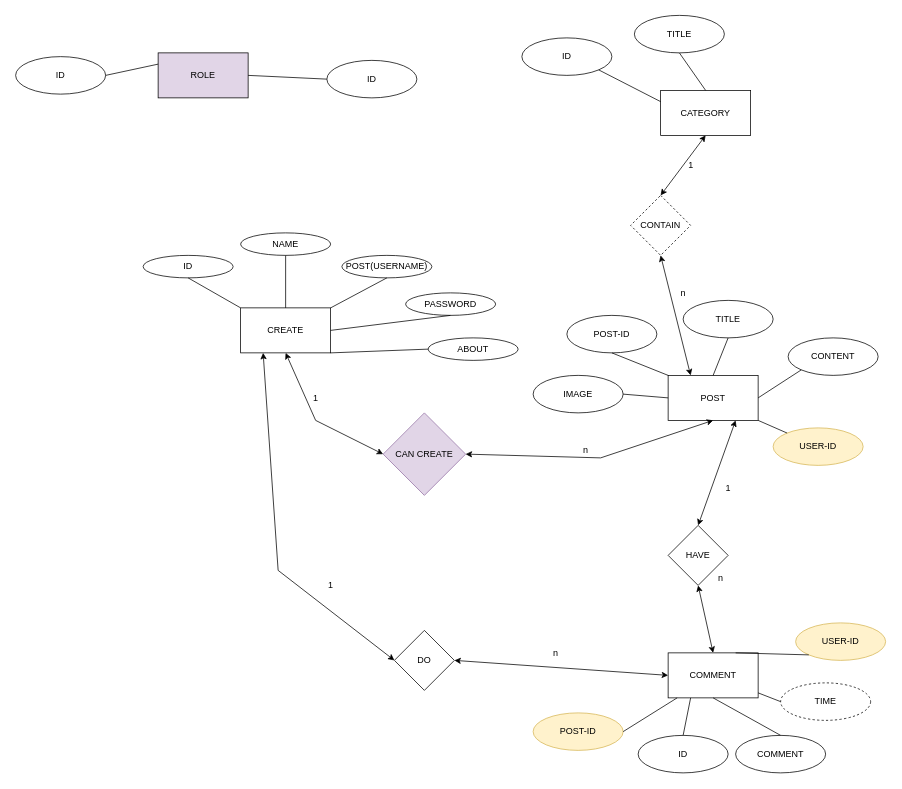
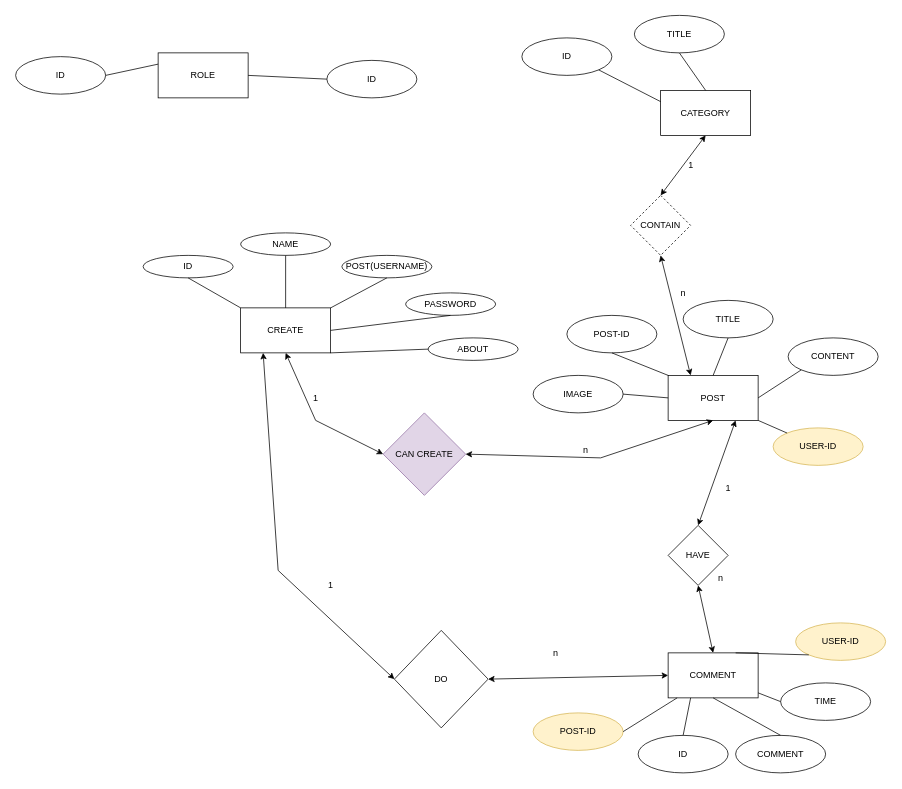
  <mxCell id="0" />
  <mxCell id="1" parent="0" />
  <mxCell id="2" value="CREATE" style="rounded=0;whiteSpace=wrap;html=1;" vertex="1" parent="1"><mxGeometry x="320" y="410" width="120" height="60" as="geometry" /></mxCell>
  <mxCell id="3" value="ID" style="ellipse;whiteSpace=wrap;html=1;" vertex="1" parent="1"><mxGeometry x="190" y="340" width="120" height="30" as="geometry" /></mxCell>
  <mxCell id="4" value="" style="endArrow=none;html=1;rounded=0;entryX=0.5;entryY=1;entryDx=0;entryDy=0;exitX=0;exitY=0;exitDx=0;exitDy=0;" edge="1" parent="1" source="2" target="3"><mxGeometry width="50" height="50" relative="1" as="geometry"><mxPoint x="550" y="450" as="sourcePoint" /><mxPoint x="600" y="400" as="targetPoint" /></mxGeometry></mxCell>
  <mxCell id="5" value="NAME" style="ellipse;whiteSpace=wrap;html=1;" vertex="1" parent="1"><mxGeometry x="320" y="310" width="120" height="30" as="geometry" /></mxCell>
  <mxCell id="6" value="" style="endArrow=none;html=1;rounded=0;exitX=0.5;exitY=0;exitDx=0;exitDy=0;entryX=0.5;entryY=1;entryDx=0;entryDy=0;" edge="1" target="5" parent="1" source="2"><mxGeometry width="50" height="50" relative="1" as="geometry"><mxPoint x="380" y="490" as="sourcePoint" /><mxPoint x="270" y="480" as="targetPoint" /></mxGeometry></mxCell>
  <mxCell id="7" value="POST(USERNAME)" style="ellipse;whiteSpace=wrap;html=1;" vertex="1" parent="1"><mxGeometry x="455" y="340" width="120" height="30" as="geometry" /></mxCell>
  <mxCell id="8" value="PASSWORD" style="ellipse;whiteSpace=wrap;html=1;" vertex="1" parent="1"><mxGeometry x="540" y="390" width="120" height="30" as="geometry" /></mxCell>
  <mxCell id="9" value="" style="endArrow=none;html=1;rounded=0;exitX=1;exitY=0;exitDx=0;exitDy=0;entryX=0.5;entryY=1;entryDx=0;entryDy=0;" edge="1" parent="1" source="2" target="7"><mxGeometry width="50" height="50" relative="1" as="geometry"><mxPoint x="630" y="540" as="sourcePoint" /><mxPoint x="600" y="460" as="targetPoint" /></mxGeometry></mxCell>
  <mxCell id="10" value="" style="endArrow=none;html=1;rounded=0;exitX=1;exitY=0.5;exitDx=0;exitDy=0;entryX=0.5;entryY=1;entryDx=0;entryDy=0;" edge="1" parent="1" source="2" target="8"><mxGeometry width="50" height="50" relative="1" as="geometry"><mxPoint x="430" y="440" as="sourcePoint" /><mxPoint x="400" y="360" as="targetPoint" /></mxGeometry></mxCell>
  <mxCell id="11" value="ABOUT" style="ellipse;whiteSpace=wrap;html=1;" vertex="1" parent="1"><mxGeometry x="570" y="450" width="120" height="30" as="geometry" /></mxCell>
  <mxCell id="12" value="" style="endArrow=none;html=1;rounded=0;exitX=1;exitY=1;exitDx=0;exitDy=0;entryX=0;entryY=0.5;entryDx=0;entryDy=0;" edge="1" parent="1" source="2" target="11"><mxGeometry width="50" height="50" relative="1" as="geometry"><mxPoint x="480" y="430" as="sourcePoint" /><mxPoint x="525" y="380" as="targetPoint" /></mxGeometry></mxCell>
  <mxCell id="13" value="POST" style="rounded=0;whiteSpace=wrap;html=1;" vertex="1" parent="1"><mxGeometry x="890" y="500" width="120" height="60" as="geometry" /></mxCell>
  <mxCell id="14" value="IMAGE" style="ellipse;whiteSpace=wrap;html=1;" vertex="1" parent="1"><mxGeometry x="710" y="500" width="120" height="50" as="geometry" /></mxCell>
  <mxCell id="15" value="CONTENT" style="ellipse;whiteSpace=wrap;html=1;" vertex="1" parent="1"><mxGeometry x="1050" y="450" width="120" height="50" as="geometry" /></mxCell>
  <mxCell id="16" value="POST-ID" style="ellipse;whiteSpace=wrap;html=1;" vertex="1" parent="1"><mxGeometry x="755" y="420" width="120" height="50" as="geometry" /></mxCell>
  <mxCell id="17" value="TITLE" style="ellipse;whiteSpace=wrap;html=1;" vertex="1" parent="1"><mxGeometry x="910" y="400" width="120" height="50" as="geometry" /></mxCell>
  <mxCell id="18" value="USER-ID" style="ellipse;whiteSpace=wrap;html=1;fillColor=#fff2cc;strokeColor=#d6b656;" vertex="1" parent="1"><mxGeometry x="1030" y="570" width="120" height="50" as="geometry" /></mxCell>
  <mxCell id="19" value="" style="endArrow=none;html=1;rounded=0;exitX=0.5;exitY=0;exitDx=0;exitDy=0;entryX=0.5;entryY=1;entryDx=0;entryDy=0;" edge="1" parent="1" source="13" target="17"><mxGeometry width="50" height="50" relative="1" as="geometry"><mxPoint x="660" y="370" as="sourcePoint" /><mxPoint x="760" y="355" as="targetPoint" /></mxGeometry></mxCell>
  <mxCell id="20" value="" style="endArrow=none;html=1;rounded=0;exitX=0;exitY=0.5;exitDx=0;exitDy=0;entryX=1;entryY=0.5;entryDx=0;entryDy=0;" edge="1" parent="1" source="13" target="14"><mxGeometry width="50" height="50" relative="1" as="geometry"><mxPoint x="670" y="380" as="sourcePoint" /><mxPoint x="770" y="365" as="targetPoint" /></mxGeometry></mxCell>
  <mxCell id="21" value="" style="endArrow=none;html=1;rounded=0;exitX=0;exitY=0;exitDx=0;exitDy=0;entryX=0.5;entryY=1;entryDx=0;entryDy=0;" edge="1" parent="1" source="13" target="16"><mxGeometry width="50" height="50" relative="1" as="geometry"><mxPoint x="680" y="390" as="sourcePoint" /><mxPoint x="780" y="375" as="targetPoint" /></mxGeometry></mxCell>
  <mxCell id="22" value="" style="endArrow=none;html=1;rounded=0;exitX=1;exitY=0.5;exitDx=0;exitDy=0;entryX=0;entryY=1;entryDx=0;entryDy=0;" edge="1" parent="1" source="13" target="15"><mxGeometry width="50" height="50" relative="1" as="geometry"><mxPoint x="690" y="400" as="sourcePoint" /><mxPoint x="790" y="385" as="targetPoint" /></mxGeometry></mxCell>
  <mxCell id="23" value="" style="endArrow=none;html=1;rounded=0;entryX=1;entryY=1;entryDx=0;entryDy=0;" edge="1" parent="1" source="18" target="13"><mxGeometry width="50" height="50" relative="1" as="geometry"><mxPoint x="660" y="370" as="sourcePoint" /><mxPoint x="760" y="355" as="targetPoint" /></mxGeometry></mxCell>
  <mxCell id="24" value="CAN CREATE" style="rhombus;whiteSpace=wrap;html=1;fillColor=#e1d5e7;strokeColor=#9673a6;" vertex="1" parent="1"><mxGeometry x="510" y="550" width="110" height="110" as="geometry" /></mxCell>
  <mxCell id="25" value="" style="endArrow=classic;startArrow=classic;html=1;rounded=0;entryX=0.5;entryY=1;entryDx=0;entryDy=0;exitX=0;exitY=0.5;exitDx=0;exitDy=0;" edge="1" parent="1" source="24" target="2"><mxGeometry width="50" height="50" relative="1" as="geometry"><mxPoint x="660" y="540" as="sourcePoint" /><mxPoint x="710" y="490" as="targetPoint" /><Array as="points"><mxPoint x="420" y="560" /></Array></mxGeometry></mxCell>
  <mxCell id="26" value="" style="endArrow=classic;startArrow=classic;html=1;rounded=0;entryX=1;entryY=0.5;entryDx=0;entryDy=0;exitX=0.5;exitY=1;exitDx=0;exitDy=0;" edge="1" parent="1" source="13" target="24"><mxGeometry width="50" height="50" relative="1" as="geometry"><mxPoint x="520" y="615" as="sourcePoint" /><mxPoint x="390" y="480" as="targetPoint" /><Array as="points"><mxPoint x="800" y="610" /></Array></mxGeometry></mxCell>
  <mxCell id="27" value="1" style="text;html=1;align=center;verticalAlign=middle;resizable=0;points=[];autosize=1;strokeColor=none;fillColor=none;" vertex="1" parent="1"><mxGeometry x="405" y="515" width="30" height="30" as="geometry" /></mxCell>
  <mxCell id="28" value="n" style="text;html=1;align=center;verticalAlign=middle;resizable=0;points=[];autosize=1;strokeColor=none;fillColor=none;" vertex="1" parent="1"><mxGeometry x="765" y="585" width="30" height="30" as="geometry" /></mxCell>
  <mxCell id="29" value="COMMENT" style="rounded=0;whiteSpace=wrap;html=1;" vertex="1" parent="1"><mxGeometry x="890" y="870" width="120" height="60" as="geometry" /></mxCell>
- <mxCell id="30" value="TIME" style="ellipse;whiteSpace=wrap;html=1;dashed=1;" vertex="1" parent="1"><mxGeometry x="1040" y="910" width="120" height="50" as="geometry" /></mxCell>
+ <mxCell id="30" value="TIME" style="ellipse;whiteSpace=wrap;html=1;" vertex="1" parent="1"><mxGeometry x="1040" y="910" width="120" height="50" as="geometry" /></mxCell>
  <mxCell id="31" value="COMMENT" style="ellipse;whiteSpace=wrap;html=1;" vertex="1" parent="1"><mxGeometry x="980" y="980" width="120" height="50" as="geometry" /></mxCell>
  <mxCell id="32" value="USER-ID" style="ellipse;whiteSpace=wrap;html=1;fillColor=#fff2cc;strokeColor=#d6b656;" vertex="1" parent="1"><mxGeometry x="1060" y="830" width="120" height="50" as="geometry" /></mxCell>
  <mxCell id="33" value="ID" style="ellipse;whiteSpace=wrap;html=1;" vertex="1" parent="1"><mxGeometry x="850" y="980" width="120" height="50" as="geometry" /></mxCell>
  <mxCell id="34" value="POST-ID" style="ellipse;whiteSpace=wrap;html=1;fillColor=#fff2cc;strokeColor=#d6b656;" vertex="1" parent="1"><mxGeometry x="710" y="950" width="120" height="50" as="geometry" /></mxCell>
  <mxCell id="35" value="" style="endArrow=none;html=1;rounded=0;entryX=0.5;entryY=1;entryDx=0;entryDy=0;exitX=0.5;exitY=0;exitDx=0;exitDy=0;" edge="1" parent="1" source="31" target="29"><mxGeometry width="50" height="50" relative="1" as="geometry"><mxPoint x="820" y="790" as="sourcePoint" /><mxPoint x="870" y="740" as="targetPoint" /></mxGeometry></mxCell>
  <mxCell id="36" value="" style="endArrow=none;html=1;rounded=0;entryX=0.25;entryY=1;entryDx=0;entryDy=0;exitX=0.5;exitY=0;exitDx=0;exitDy=0;" edge="1" parent="1" source="33" target="29"><mxGeometry width="50" height="50" relative="1" as="geometry"><mxPoint x="830" y="800" as="sourcePoint" /><mxPoint x="880" y="750" as="targetPoint" /></mxGeometry></mxCell>
  <mxCell id="37" value="" style="endArrow=none;html=1;rounded=0;entryX=0;entryY=0.5;entryDx=0;entryDy=0;" edge="1" parent="1" source="29" target="30"><mxGeometry width="50" height="50" relative="1" as="geometry"><mxPoint x="840" y="810" as="sourcePoint" /><mxPoint x="890" y="760" as="targetPoint" /></mxGeometry></mxCell>
  <mxCell id="38" value="" style="endArrow=none;html=1;rounded=0;entryX=0;entryY=1;entryDx=0;entryDy=0;exitX=0.75;exitY=0;exitDx=0;exitDy=0;" edge="1" parent="1" source="29" target="32"><mxGeometry width="50" height="50" relative="1" as="geometry"><mxPoint x="850" y="820" as="sourcePoint" /><mxPoint x="900" y="770" as="targetPoint" /></mxGeometry></mxCell>
  <mxCell id="39" value="" style="endArrow=none;html=1;rounded=0;entryX=1;entryY=0.5;entryDx=0;entryDy=0;" edge="1" parent="1" source="29" target="34"><mxGeometry width="50" height="50" relative="1" as="geometry"><mxPoint x="860" y="830" as="sourcePoint" /><mxPoint x="910" y="780" as="targetPoint" /></mxGeometry></mxCell>
- <mxCell id="40" value="DO" style="rhombus;whiteSpace=wrap;html=1;" vertex="1" parent="1"><mxGeometry x="525" y="840" width="80" height="80" as="geometry" /></mxCell>
+ <mxCell id="40" value="DO" style="rhombus;whiteSpace=wrap;html=1;" vertex="1" parent="1"><mxGeometry x="525" y="840" width="125" height="130" as="geometry" /></mxCell>
  <mxCell id="41" value="" style="endArrow=classic;startArrow=classic;html=1;rounded=0;entryX=0.25;entryY=1;entryDx=0;entryDy=0;exitX=0;exitY=0.5;exitDx=0;exitDy=0;" edge="1" parent="1" source="40" target="2"><mxGeometry width="50" height="50" relative="1" as="geometry"><mxPoint x="390" y="860" as="sourcePoint" /><mxPoint x="440" y="810" as="targetPoint" /><Array as="points"><mxPoint x="370" y="760" /></Array></mxGeometry></mxCell>
  <mxCell id="42" value="" style="endArrow=classic;startArrow=classic;html=1;rounded=0;entryX=1;entryY=0.5;entryDx=0;entryDy=0;exitX=0;exitY=0.5;exitDx=0;exitDy=0;" edge="1" parent="1" source="29" target="40"><mxGeometry width="50" height="50" relative="1" as="geometry"><mxPoint x="400" y="870" as="sourcePoint" /><mxPoint x="450" y="820" as="targetPoint" /></mxGeometry></mxCell>
  <mxCell id="43" value="1" style="text;html=1;align=center;verticalAlign=middle;resizable=0;points=[];autosize=1;strokeColor=none;fillColor=none;" vertex="1" parent="1"><mxGeometry x="425" y="765" width="30" height="30" as="geometry" /></mxCell>
  <mxCell id="44" value="n" style="text;html=1;align=center;verticalAlign=middle;resizable=0;points=[];autosize=1;strokeColor=none;fillColor=none;" vertex="1" parent="1"><mxGeometry x="725" y="855" width="30" height="30" as="geometry" /></mxCell>
  <mxCell id="45" value="HAVE" style="rhombus;whiteSpace=wrap;html=1;" vertex="1" parent="1"><mxGeometry x="890" y="700" width="80" height="80" as="geometry" /></mxCell>
  <mxCell id="46" value="" style="endArrow=classic;startArrow=classic;html=1;rounded=0;entryX=0.75;entryY=1;entryDx=0;entryDy=0;exitX=0.5;exitY=0;exitDx=0;exitDy=0;" edge="1" parent="1" source="45" target="13"><mxGeometry width="50" height="50" relative="1" as="geometry"><mxPoint x="960" y="690" as="sourcePoint" /><mxPoint x="1000" y="610" as="targetPoint" /></mxGeometry></mxCell>
  <mxCell id="47" value="" style="endArrow=classic;startArrow=classic;html=1;rounded=0;entryX=0.5;entryY=1;entryDx=0;entryDy=0;exitX=0.5;exitY=0;exitDx=0;exitDy=0;" edge="1" parent="1" source="29" target="45"><mxGeometry width="50" height="50" relative="1" as="geometry"><mxPoint x="960" y="850" as="sourcePoint" /><mxPoint x="1010" y="800" as="targetPoint" /></mxGeometry></mxCell>
  <mxCell id="48" value="1" style="text;html=1;align=center;verticalAlign=middle;resizable=0;points=[];autosize=1;strokeColor=none;fillColor=none;" vertex="1" parent="1"><mxGeometry x="955" y="635" width="30" height="30" as="geometry" /></mxCell>
  <mxCell id="49" value="n" style="text;html=1;align=center;verticalAlign=middle;resizable=0;points=[];autosize=1;strokeColor=none;fillColor=none;" vertex="1" parent="1"><mxGeometry x="945" y="755" width="30" height="30" as="geometry" /></mxCell>
  <mxCell id="50" value="CATEGORY" style="rounded=0;whiteSpace=wrap;html=1;" vertex="1" parent="1"><mxGeometry x="880" y="120" width="120" height="60" as="geometry" /></mxCell>
  <mxCell id="51" value="ID" style="ellipse;whiteSpace=wrap;html=1;" vertex="1" parent="1"><mxGeometry x="695" y="50" width="120" height="50" as="geometry" /></mxCell>
  <mxCell id="52" value="" style="endArrow=none;html=1;rounded=0;exitX=1;exitY=1;exitDx=0;exitDy=0;entryX=0;entryY=0.25;entryDx=0;entryDy=0;" edge="1" parent="1" source="51" target="50"><mxGeometry width="50" height="50" relative="1" as="geometry"><mxPoint x="820" y="170" as="sourcePoint" /><mxPoint x="870" y="150" as="targetPoint" /></mxGeometry></mxCell>
  <mxCell id="53" value="TITLE" style="ellipse;whiteSpace=wrap;html=1;" vertex="1" parent="1"><mxGeometry x="845" y="20" width="120" height="50" as="geometry" /></mxCell>
  <mxCell id="54" value="" style="endArrow=none;html=1;rounded=0;entryX=0.5;entryY=1;entryDx=0;entryDy=0;exitX=0.5;exitY=0;exitDx=0;exitDy=0;" edge="1" parent="1" source="50" target="53"><mxGeometry width="50" height="50" relative="1" as="geometry"><mxPoint x="910" y="130" as="sourcePoint" /><mxPoint x="960" y="80" as="targetPoint" /></mxGeometry></mxCell>
  <mxCell id="55" value="CONTAIN" style="rhombus;whiteSpace=wrap;html=1;dashed=1;" vertex="1" parent="1"><mxGeometry x="840" y="260" width="80" height="80" as="geometry" /></mxCell>
  <mxCell id="56" value="" style="endArrow=classic;startArrow=classic;html=1;rounded=0;entryX=0.5;entryY=1;entryDx=0;entryDy=0;exitX=0.5;exitY=0;exitDx=0;exitDy=0;" edge="1" parent="1" source="55" target="50"><mxGeometry width="50" height="50" relative="1" as="geometry"><mxPoint x="880" y="280" as="sourcePoint" /><mxPoint x="930" y="230" as="targetPoint" /></mxGeometry></mxCell>
  <mxCell id="57" value="" style="endArrow=classic;startArrow=classic;html=1;rounded=0;entryX=0.5;entryY=1;entryDx=0;entryDy=0;exitX=0.25;exitY=0;exitDx=0;exitDy=0;" edge="1" parent="1" source="13" target="55"><mxGeometry width="50" height="50" relative="1" as="geometry"><mxPoint x="860" y="400" as="sourcePoint" /><mxPoint x="910" y="350" as="targetPoint" /></mxGeometry></mxCell>
  <mxCell id="58" value="1&lt;span style=&quot;white-space: pre;&quot;&gt;&#09;&lt;/span&gt;" style="text;html=1;align=center;verticalAlign=middle;resizable=0;points=[];autosize=1;strokeColor=none;fillColor=none;" vertex="1" parent="1"><mxGeometry x="905" y="205" width="50" height="30" as="geometry" /></mxCell>
  <mxCell id="59" value="n" style="text;html=1;align=center;verticalAlign=middle;resizable=0;points=[];autosize=1;strokeColor=none;fillColor=none;" vertex="1" parent="1"><mxGeometry x="895" y="375" width="30" height="30" as="geometry" /></mxCell>
- <mxCell id="60" value="ROLE" style="rounded=0;whiteSpace=wrap;html=1;fillColor=#e1d5e7;" vertex="1" parent="1"><mxGeometry x="210" width="120" height="60" as="geometry" y="70" /></mxCell>
+ <mxCell id="60" value="ROLE" style="rounded=0;whiteSpace=wrap;html=1;" vertex="1" parent="1"><mxGeometry x="210" width="120" height="60" as="geometry" y="70" /></mxCell>
  <mxCell id="61" value="ID" style="ellipse;whiteSpace=wrap;html=1;" vertex="1" parent="1"><mxGeometry x="20" y="75" width="120" height="50" as="geometry" /></mxCell>
  <mxCell id="62" value="ID" style="ellipse;whiteSpace=wrap;html=1;" vertex="1" parent="1"><mxGeometry x="435" y="80" width="120" height="50" as="geometry" /></mxCell>
  <mxCell id="63" value="" style="endArrow=none;html=1;rounded=0;exitX=1;exitY=0.5;exitDx=0;exitDy=0;entryX=0;entryY=0.5;entryDx=0;entryDy=0;" edge="1" parent="1" source="60" target="62"><mxGeometry width="50" height="50" relative="1" as="geometry"><mxPoint x="808" y="103" as="sourcePoint" /><mxPoint x="890" y="145" as="targetPoint" /></mxGeometry></mxCell>
  <mxCell id="64" value="" style="endArrow=none;html=1;rounded=0;exitX=1;exitY=0.5;exitDx=0;exitDy=0;entryX=0;entryY=0.25;entryDx=0;entryDy=0;" edge="1" parent="1" source="61" target="60"><mxGeometry width="50" height="50" relative="1" as="geometry"><mxPoint x="818" y="113" as="sourcePoint" /><mxPoint x="900" y="155" as="targetPoint" /></mxGeometry></mxCell>
